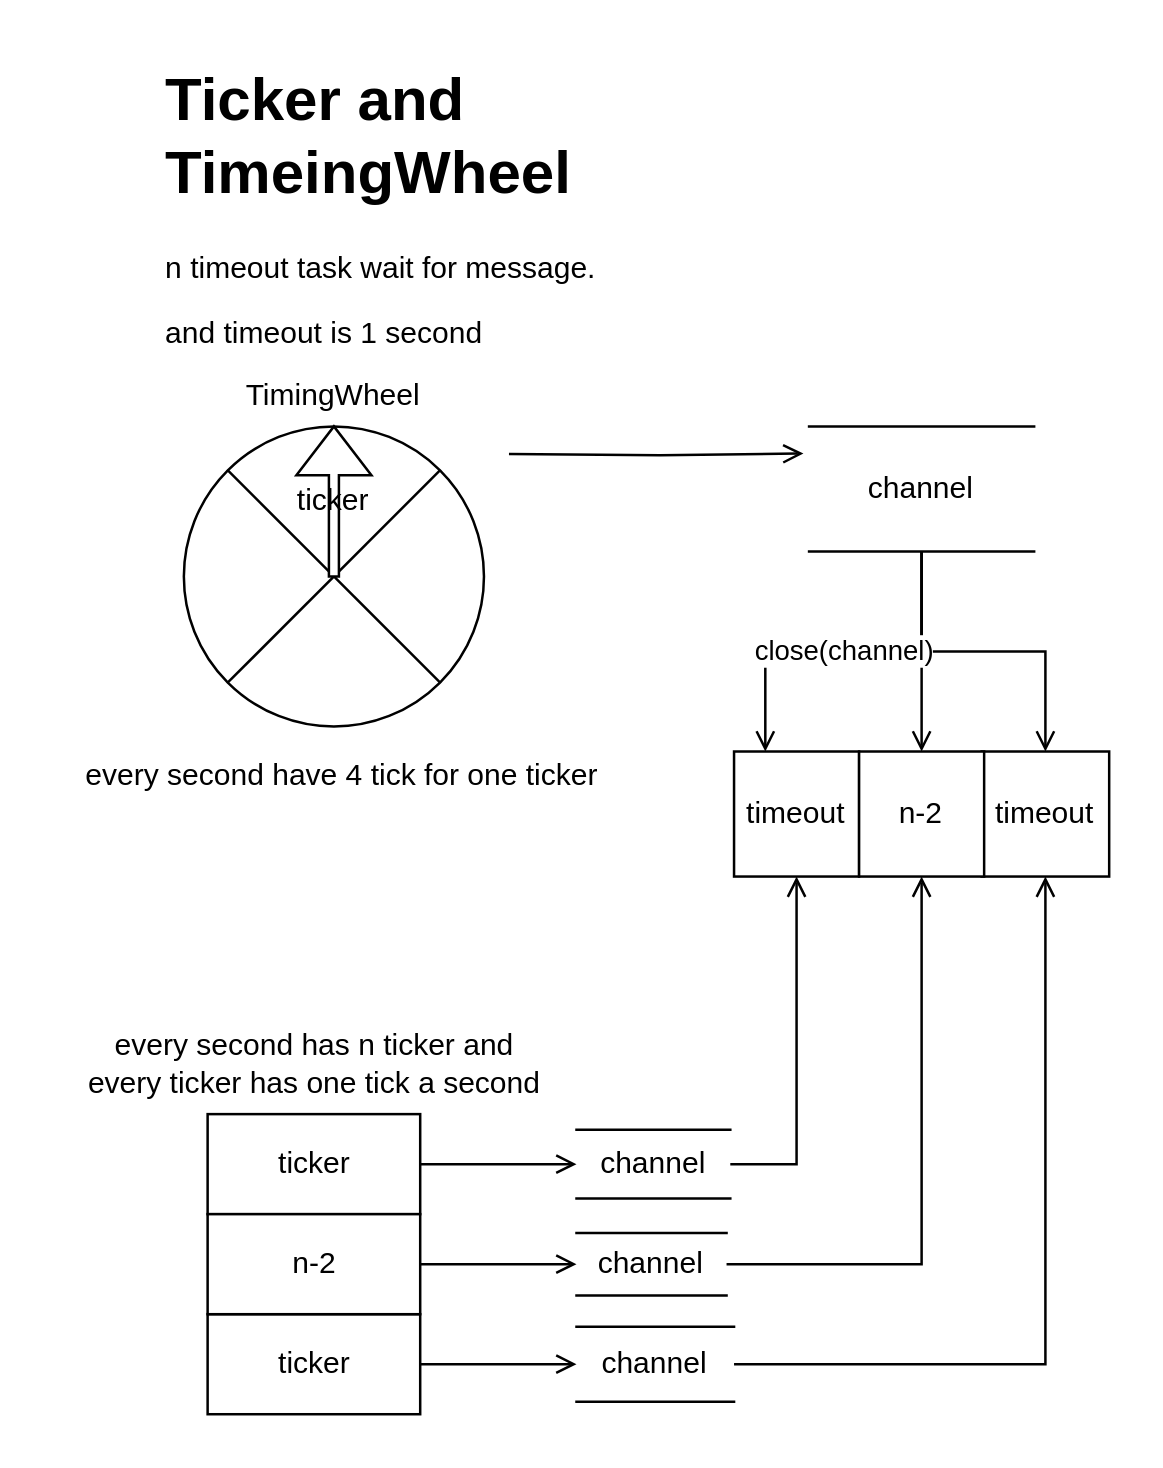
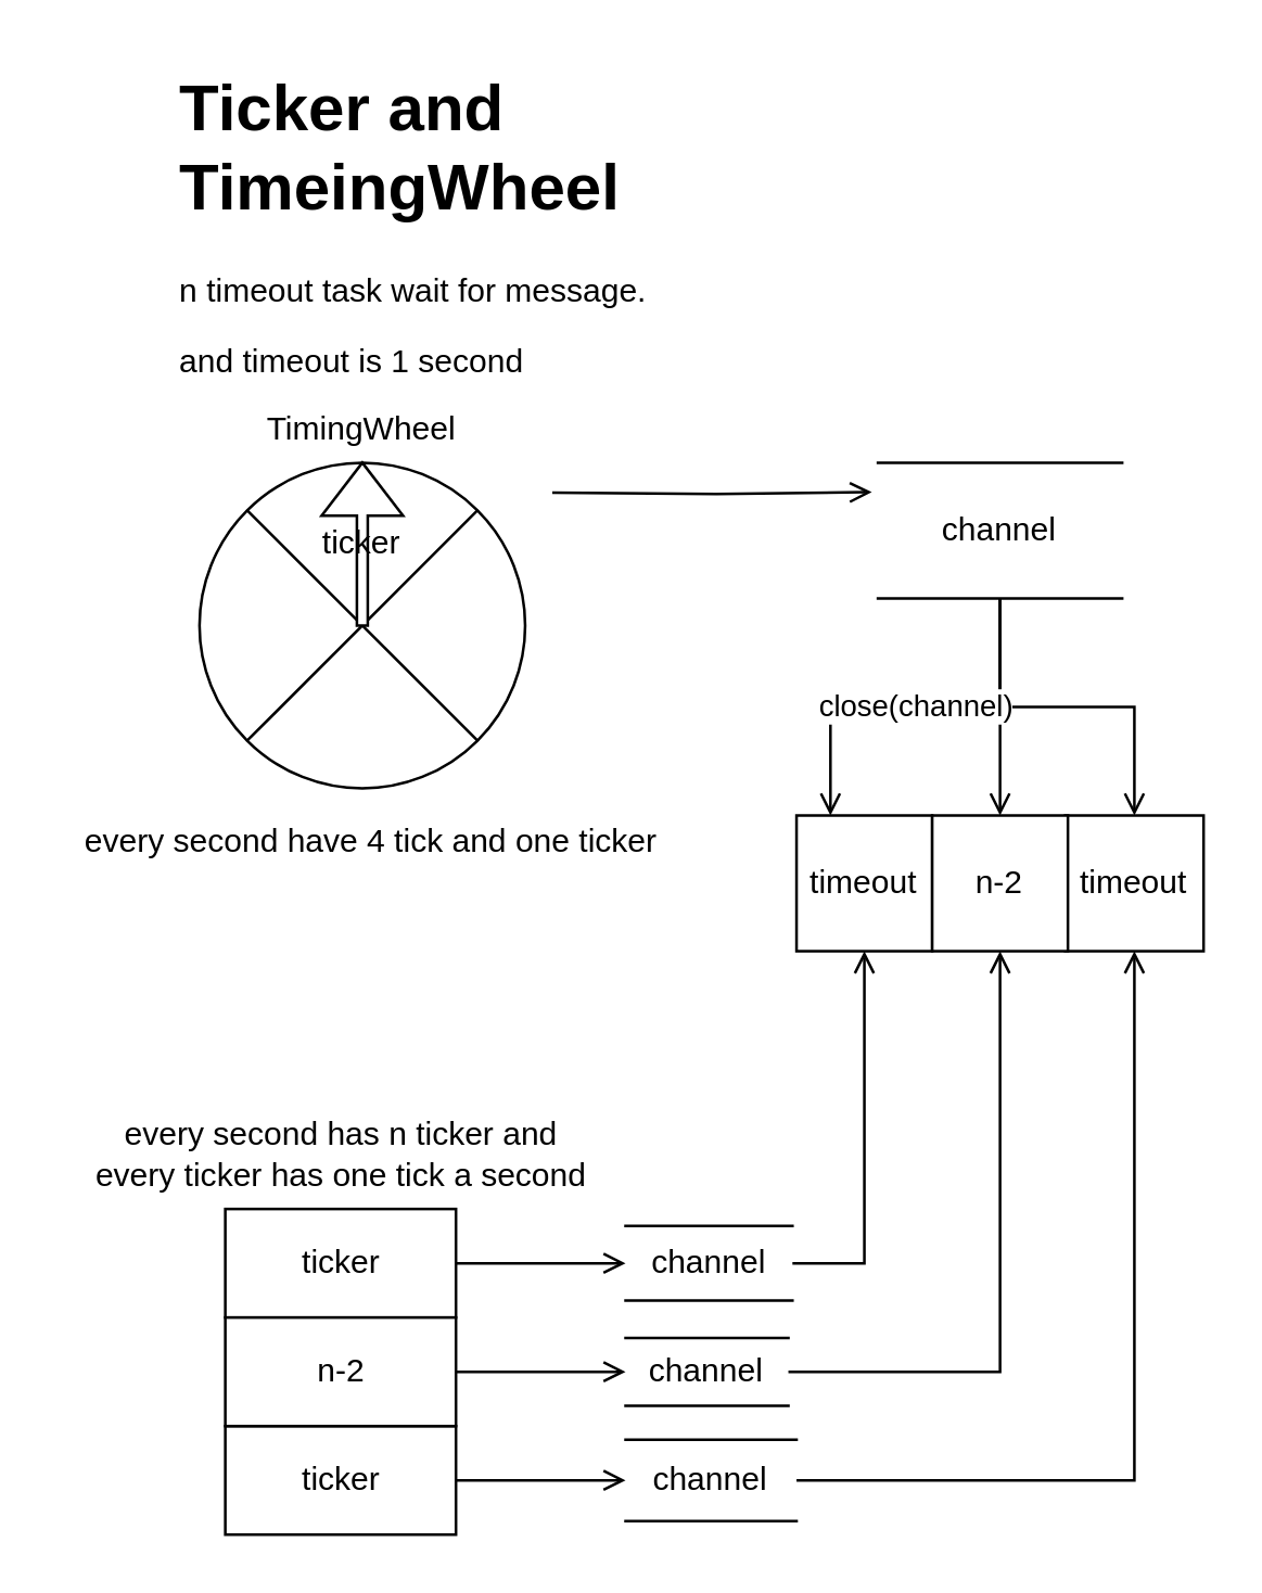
  <mxCell id="0" />
  <mxCell id="1" parent="0" />
  <mxCell id="2" value="" style="group" vertex="1" connectable="0" parent="1"><mxGeometry x="73" y="170" width="120" height="120" as="geometry" /></mxCell>
  <mxCell id="3" value="TimingWheel&lt;br&gt;&lt;br&gt;&lt;br&gt;&lt;br&gt;&lt;br&gt;&lt;br&gt;&lt;br&gt;&lt;br&gt;&lt;br&gt;&lt;br&gt;&lt;br&gt;" style="shape=sumEllipse;perimeter=ellipsePerimeter;whiteSpace=wrap;html=1;backgroundOutline=1;" vertex="1" parent="2"><mxGeometry width="120" height="120" as="geometry" /></mxCell>
  <mxCell id="4" value="ticker" style="shape=singleArrow;direction=north;whiteSpace=wrap;html=1;arrowWidth=0.133;arrowSize=0.325;" vertex="1" parent="2"><mxGeometry x="45" width="30" height="60" as="geometry" /></mxCell>
  <mxCell id="5" value="timeout" style="rounded=0;whiteSpace=wrap;html=1;" vertex="1" parent="1"><mxGeometry x="293" y="300" width="50" height="50" as="geometry" /></mxCell>
  <mxCell id="6" style="edgeStyle=orthogonalEdgeStyle;rounded=0;orthogonalLoop=1;jettySize=auto;html=1;entryX=-0.025;entryY=0.217;entryDx=0;entryDy=0;entryPerimeter=0;endArrow=open;endFill=0;" edge="1" parent="1" target="9"><mxGeometry relative="1" as="geometry"><mxPoint x="203" y="181" as="sourcePoint" /></mxGeometry></mxCell>
  <mxCell id="7" style="edgeStyle=orthogonalEdgeStyle;rounded=0;orthogonalLoop=1;jettySize=auto;html=1;exitX=0.5;exitY=1;exitDx=0;exitDy=0;endArrow=open;endFill=0;" edge="1" parent="1" source="9"><mxGeometry relative="1" as="geometry"><mxPoint x="368" y="300" as="targetPoint" /></mxGeometry></mxCell>
  <mxCell id="8" style="edgeStyle=orthogonalEdgeStyle;rounded=0;orthogonalLoop=1;jettySize=auto;html=1;exitX=0.5;exitY=1;exitDx=0;exitDy=0;entryX=0.5;entryY=0;entryDx=0;entryDy=0;endArrow=open;endFill=0;" edge="1" parent="1" source="9" target="10"><mxGeometry relative="1" as="geometry" /></mxCell>
  <mxCell id="9" value="channel" style="shape=partialRectangle;whiteSpace=wrap;html=1;left=0;right=0;fillColor=none;" vertex="1" parent="1"><mxGeometry x="323" y="170" width="90" height="50" as="geometry" /></mxCell>
  <mxCell id="10" value="timeout" style="rounded=0;whiteSpace=wrap;html=1;" vertex="1" parent="1"><mxGeometry x="392" y="300" width="51" height="50" as="geometry" /></mxCell>
  <mxCell id="11" value="close(channel)" style="edgeStyle=orthogonalEdgeStyle;rounded=0;orthogonalLoop=1;jettySize=auto;html=1;exitX=0.5;exitY=1;exitDx=0;exitDy=0;entryX=0.25;entryY=0;entryDx=0;entryDy=0;endArrow=open;endFill=0;" edge="1" parent="1" source="9" target="5"><mxGeometry relative="1" as="geometry" /></mxCell>
  <mxCell id="12" value="n-2" style="rounded=0;whiteSpace=wrap;html=1;" vertex="1" parent="1"><mxGeometry x="343" y="300" width="50" height="50" as="geometry" /></mxCell>
  <mxCell id="13" style="edgeStyle=orthogonalEdgeStyle;rounded=0;orthogonalLoop=1;jettySize=auto;html=1;exitX=1;exitY=0.5;exitDx=0;exitDy=0;endArrow=open;endFill=0;entryX=0;entryY=0.5;entryDx=0;entryDy=0;" edge="1" parent="1" source="14" target="16"><mxGeometry relative="1" as="geometry"><mxPoint x="240" y="465" as="targetPoint" /></mxGeometry></mxCell>
  <mxCell id="14" value="ticker" style="rounded=0;whiteSpace=wrap;html=1;" vertex="1" parent="1"><mxGeometry x="82.5" y="445" width="85" height="40" as="geometry" /></mxCell>
  <mxCell id="15" style="edgeStyle=orthogonalEdgeStyle;rounded=0;orthogonalLoop=1;jettySize=auto;html=1;exitX=1;exitY=0.5;exitDx=0;exitDy=0;entryX=0.5;entryY=1;entryDx=0;entryDy=0;endArrow=open;endFill=0;" edge="1" parent="1" source="16" target="5"><mxGeometry relative="1" as="geometry" /></mxCell>
  <mxCell id="16" value="channel" style="shape=partialRectangle;whiteSpace=wrap;html=1;left=0;right=0;fillColor=none;" vertex="1" parent="1"><mxGeometry x="230" y="451.25" width="61.5" height="27.5" as="geometry" /></mxCell>
  <mxCell id="17" value="&lt;h1&gt;Ticker and TimeingWheel&lt;/h1&gt;&lt;p&gt;n timeout task wait for message.&lt;/p&gt;&lt;p&gt;and timeout is 1 second&lt;/p&gt;" style="text;html=1;strokeColor=none;fillColor=none;spacing=5;spacingTop=-20;whiteSpace=wrap;overflow=hidden;rounded=0;" vertex="1" parent="1"><mxGeometry x="60.5" y="20" width="190" height="120" as="geometry" /></mxCell>
  <mxCell id="18" style="edgeStyle=orthogonalEdgeStyle;rounded=0;orthogonalLoop=1;jettySize=auto;html=1;exitX=1;exitY=0.5;exitDx=0;exitDy=0;endArrow=open;endFill=0;entryX=0;entryY=0.5;entryDx=0;entryDy=0;" edge="1" parent="1" source="19" target="21"><mxGeometry relative="1" as="geometry"><mxPoint x="240" y="540" as="targetPoint" /></mxGeometry></mxCell>
  <mxCell id="19" value="ticker" style="rounded=0;whiteSpace=wrap;html=1;" vertex="1" parent="1"><mxGeometry x="82.5" y="525" width="85" height="40" as="geometry" /></mxCell>
  <mxCell id="20" style="edgeStyle=orthogonalEdgeStyle;rounded=0;orthogonalLoop=1;jettySize=auto;html=1;exitX=1;exitY=0.5;exitDx=0;exitDy=0;entryX=0.5;entryY=1;entryDx=0;entryDy=0;endArrow=open;endFill=0;" edge="1" parent="1" source="21" target="10"><mxGeometry relative="1" as="geometry" /></mxCell>
  <mxCell id="21" value="channel" style="shape=partialRectangle;whiteSpace=wrap;html=1;left=0;right=0;fillColor=none;" vertex="1" parent="1"><mxGeometry x="230" y="530" width="63" height="30" as="geometry" /></mxCell>
  <mxCell id="22" style="edgeStyle=orthogonalEdgeStyle;rounded=0;orthogonalLoop=1;jettySize=auto;html=1;exitX=1;exitY=0.5;exitDx=0;exitDy=0;endArrow=open;endFill=0;entryX=0;entryY=0.5;entryDx=0;entryDy=0;" edge="1" parent="1" source="23" target="25"><mxGeometry relative="1" as="geometry"><mxPoint x="246" y="510" as="targetPoint" /></mxGeometry></mxCell>
  <mxCell id="23" value="n-2" style="rounded=0;whiteSpace=wrap;html=1;" vertex="1" parent="1"><mxGeometry x="82.5" y="485" width="85" height="40" as="geometry" /></mxCell>
  <mxCell id="24" style="edgeStyle=orthogonalEdgeStyle;rounded=0;orthogonalLoop=1;jettySize=auto;html=1;exitX=1;exitY=0.5;exitDx=0;exitDy=0;entryX=0.5;entryY=1;entryDx=0;entryDy=0;endArrow=open;endFill=0;" edge="1" parent="1" source="25" target="12"><mxGeometry relative="1" as="geometry" /></mxCell>
  <mxCell id="25" value="channel" style="shape=partialRectangle;whiteSpace=wrap;html=1;left=0;right=0;fillColor=none;" vertex="1" parent="1"><mxGeometry x="230" y="492.5" width="60" height="25" as="geometry" /></mxCell>
- <mxCell id="26" value="every second have 4 tick for one ticker" style="text;html=1;align=center;verticalAlign=middle;resizable=0;points=[];autosize=1;" vertex="1" parent="1"><mxGeometry x="20.5" y="300" width="230" height="20" as="geometry" /></mxCell>
+ <mxCell id="26" value="every second have 4 tick and one ticker" style="text;html=1;align=center;verticalAlign=middle;resizable=0;points=[];autosize=1;" vertex="1" parent="1"><mxGeometry x="20.5" y="300" width="230" height="20" as="geometry" /></mxCell>
  <mxCell id="27" value="every second has n ticker and &lt;br&gt;every ticker has one tick a second" style="text;html=1;align=center;verticalAlign=middle;resizable=0;points=[];autosize=1;" vertex="1" parent="1"><mxGeometry x="25" y="410" width="200" height="30" as="geometry" /></mxCell>
